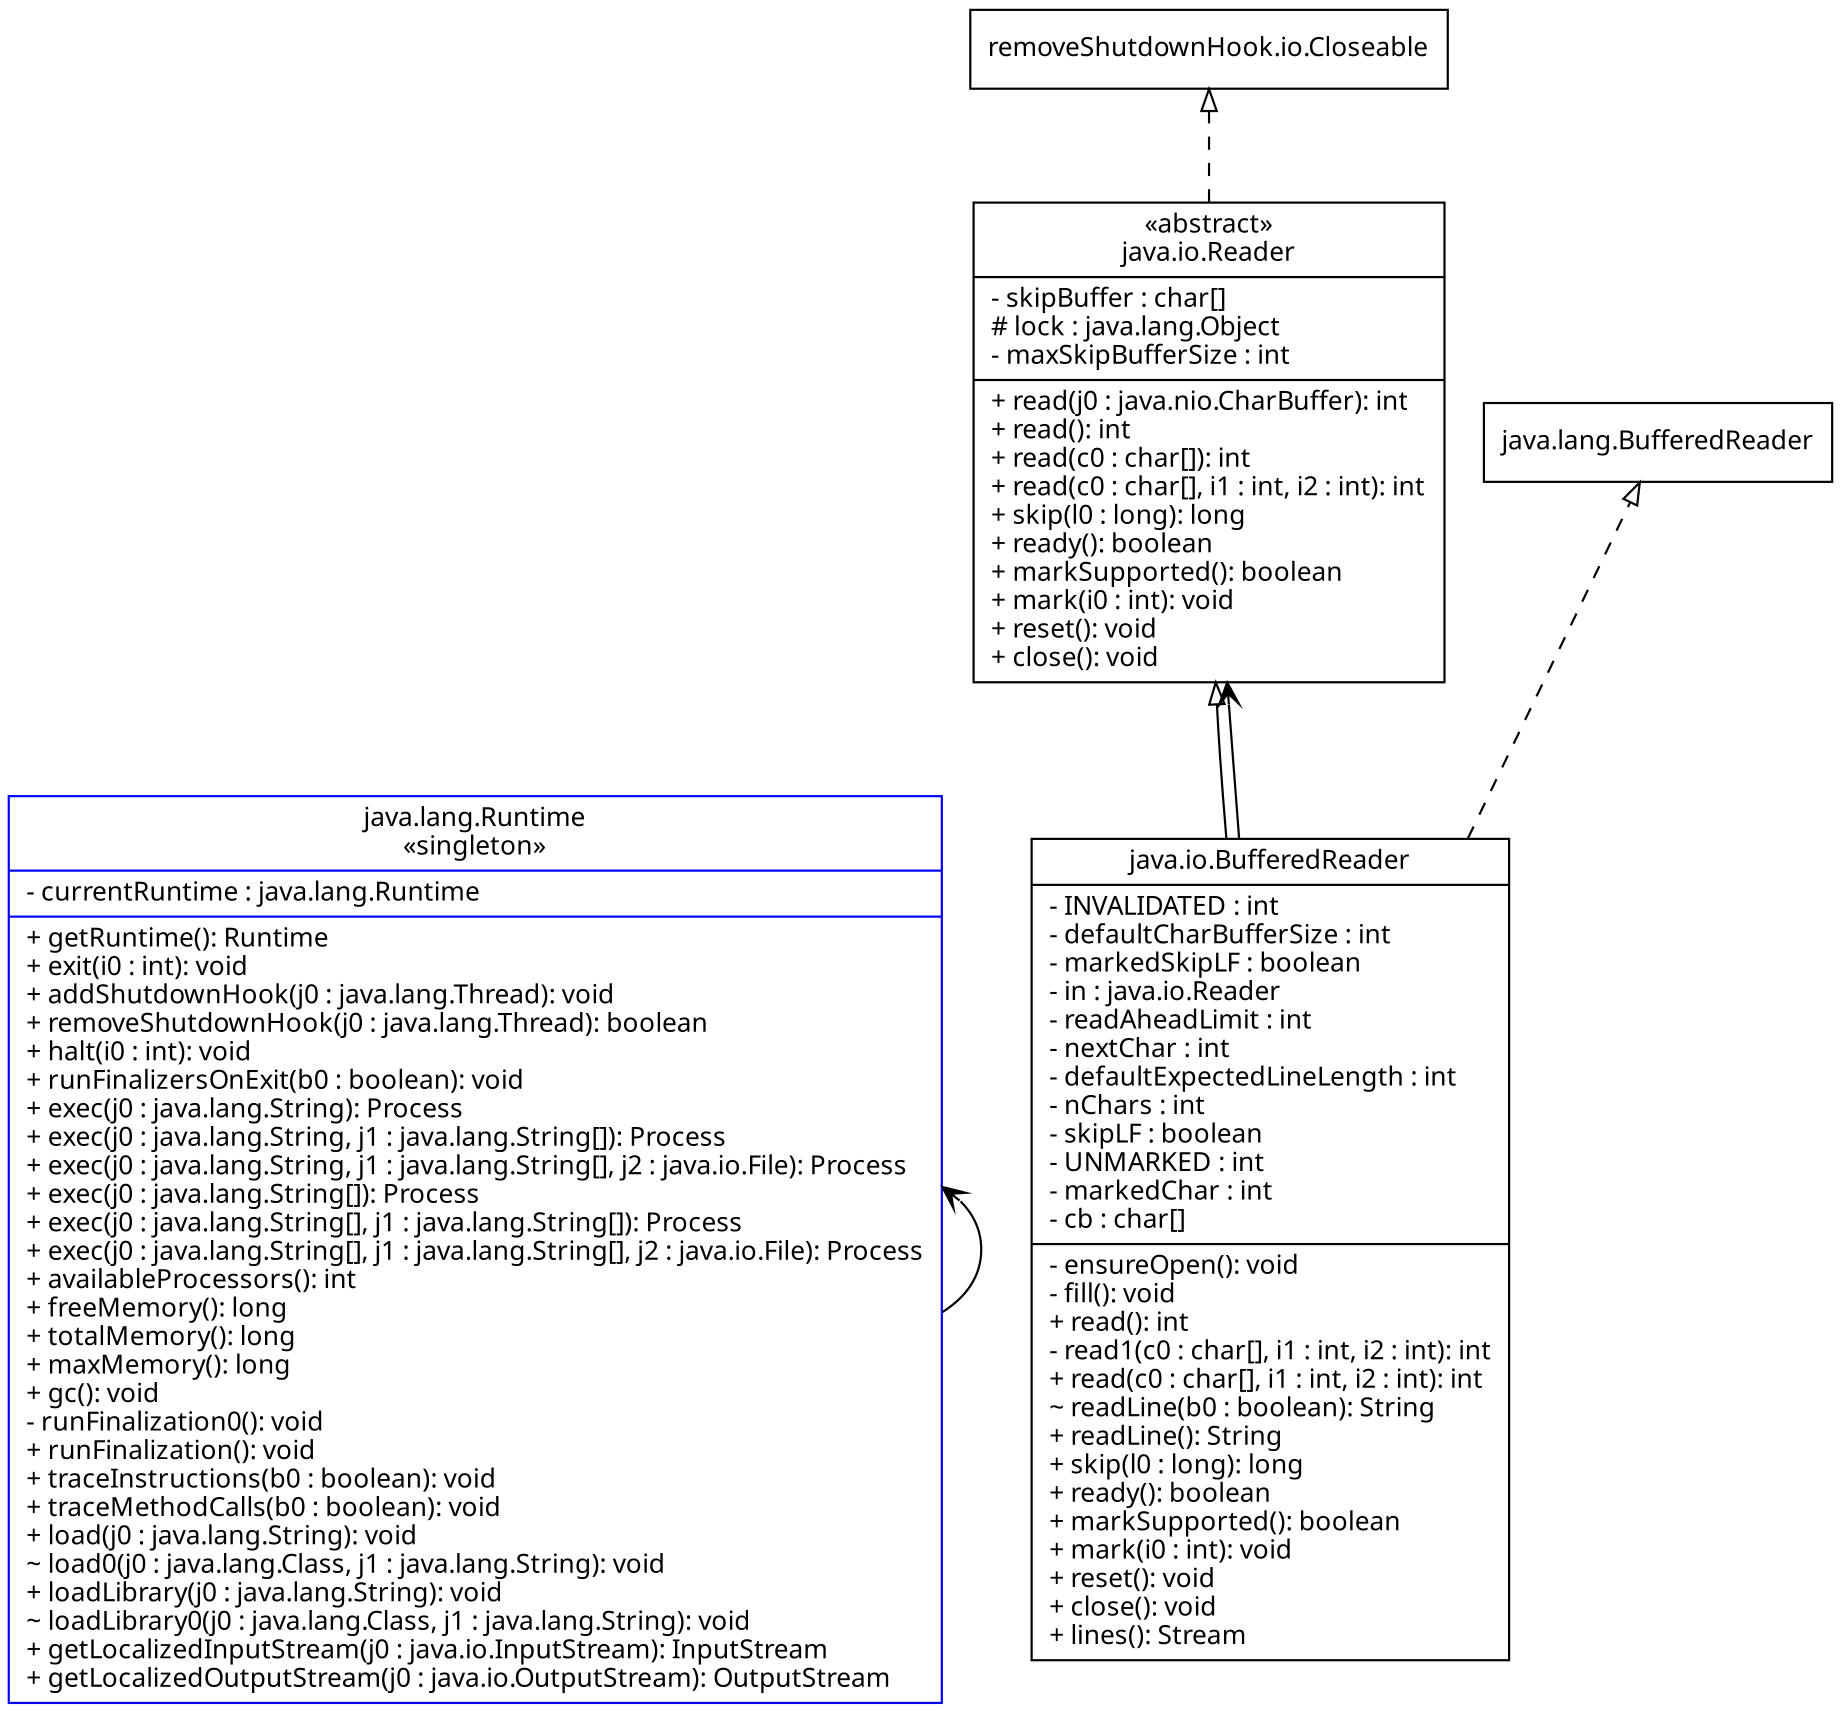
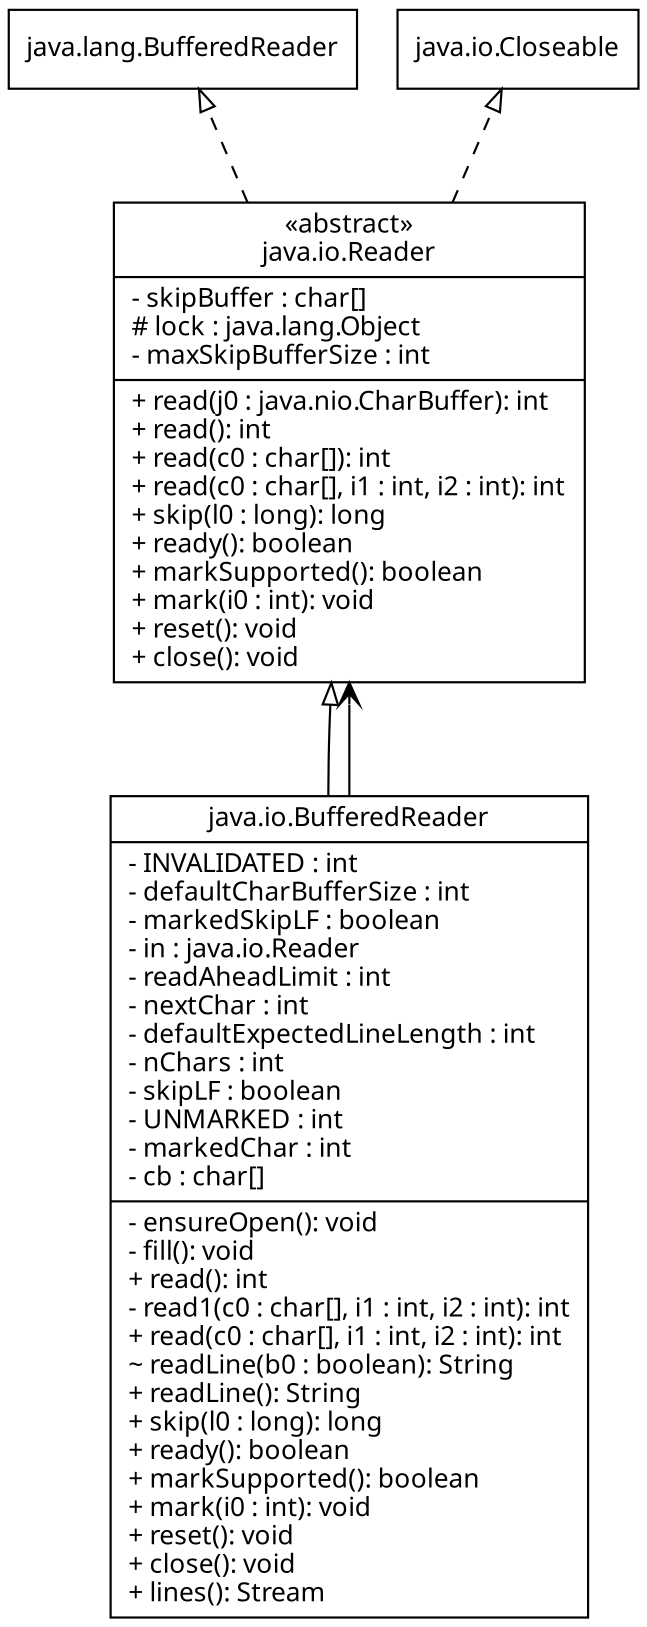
  digraph {
    fontname="Times New Roman"
    fontsize=12
    rankdir=BT
    node [fillcolor=white fontname="Times New Roman" fontsize=12 shape=record style=filled]
    edge [arrowhead=empty style=solid]
-   n1 [color=blue label="{java.lang.Runtime\n«singleton»\n|- currentRuntime : java.lang.Runtime\l|+ getRuntime(): Runtime\l+ exit(i0 : int): void\l+ addShutdownHook(j0 : java.lang.Thread): void\l+ removeShutdownHook(j0 : java.lang.Thread): boolean\l+ halt(i0 : int): void\l+ runFinalizersOnExit(b0 : boolean): void\l+ exec(j0 : java.lang.String): Process\l+ exec(j0 : java.lang.String, j1 : java.lang.String[]): Process\l+ exec(j0 : java.lang.String, j1 : java.lang.String[], j2 : java.io.File): Process\l+ exec(j0 : java.lang.String[]): Process\l+ exec(j0 : java.lang.String[], j1 : java.lang.String[]): Process\l+ exec(j0 : java.lang.String[], j1 : java.lang.String[], j2 : java.io.File): Process\l+ availableProcessors(): int\l+ freeMemory(): long\l+ totalMemory(): long\l+ maxMemory(): long\l+ gc(): void\l- runFinalization0(): void\l+ runFinalization(): void\l+ traceInstructions(b0 : boolean): void\l+ traceMethodCalls(b0 : boolean): void\l+ load(j0 : java.lang.String): void\l~ load0(j0 : java.lang.Class, j1 : java.lang.String): void\l+ loadLibrary(j0 : java.lang.String): void\l~ loadLibrary0(j0 : java.lang.Class, j1 : java.lang.String): void\l+ getLocalizedInputStream(j0 : java.io.InputStream): InputStream\l+ getLocalizedOutputStream(j0 : java.io.OutputStream): OutputStream\l}"]
    n2 [color=black label="{«abstract»\njava.io.Reader|- skipBuffer : char[]\l# lock : java.lang.Object\l- maxSkipBufferSize : int\l|+ read(j0 : java.nio.CharBuffer): int\l+ read(): int\l+ read(c0 : char[]): int\l+ read(c0 : char[], i1 : int, i2 : int): int\l+ skip(l0 : long): long\l+ ready(): boolean\l+ markSupported(): boolean\l+ mark(i0 : int): void\l+ reset(): void\l+ close(): void\l}"]
    n3 [label="java.lang.BufferedReader" fillcolor="" style=""]
-   "java.io.Closeable" [label="removeShutdownHook.io.Closeable" fillcolor="" style=""]
+   "java.io.Closeable" [fillcolor="" style=""]
    n5 [color=black label="{java.io.BufferedReader|- INVALIDATED : int\l- defaultCharBufferSize : int\l- markedSkipLF : boolean\l- in : java.io.Reader\l- readAheadLimit : int\l- nextChar : int\l- defaultExpectedLineLength : int\l- nChars : int\l- skipLF : boolean\l- UNMARKED : int\l- markedChar : int\l- cb : char[]\l|- ensureOpen(): void\l- fill(): void\l+ read(): int\l- read1(c0 : char[], i1 : int, i2 : int): int\l+ read(c0 : char[], i1 : int, i2 : int): int\l~ readLine(b0 : boolean): String\l+ readLine(): String\l+ skip(l0 : long): long\l+ ready(): boolean\l+ markSupported(): boolean\l+ mark(i0 : int): void\l+ reset(): void\l+ close(): void\l+ lines(): Stream\l}"]
-   n1 -> n1 [arrowhead=vee label=" "]
-   n5 -> n3 [label=" " style=dashed]
+   n2 -> n3 [label=" " style=dashed]
    n2 -> "java.io.Closeable" [label=" " style=dashed]
    n5 -> n2 [label=" "]
    n5 -> n2 [arrowhead=vee label=" "]
  }
